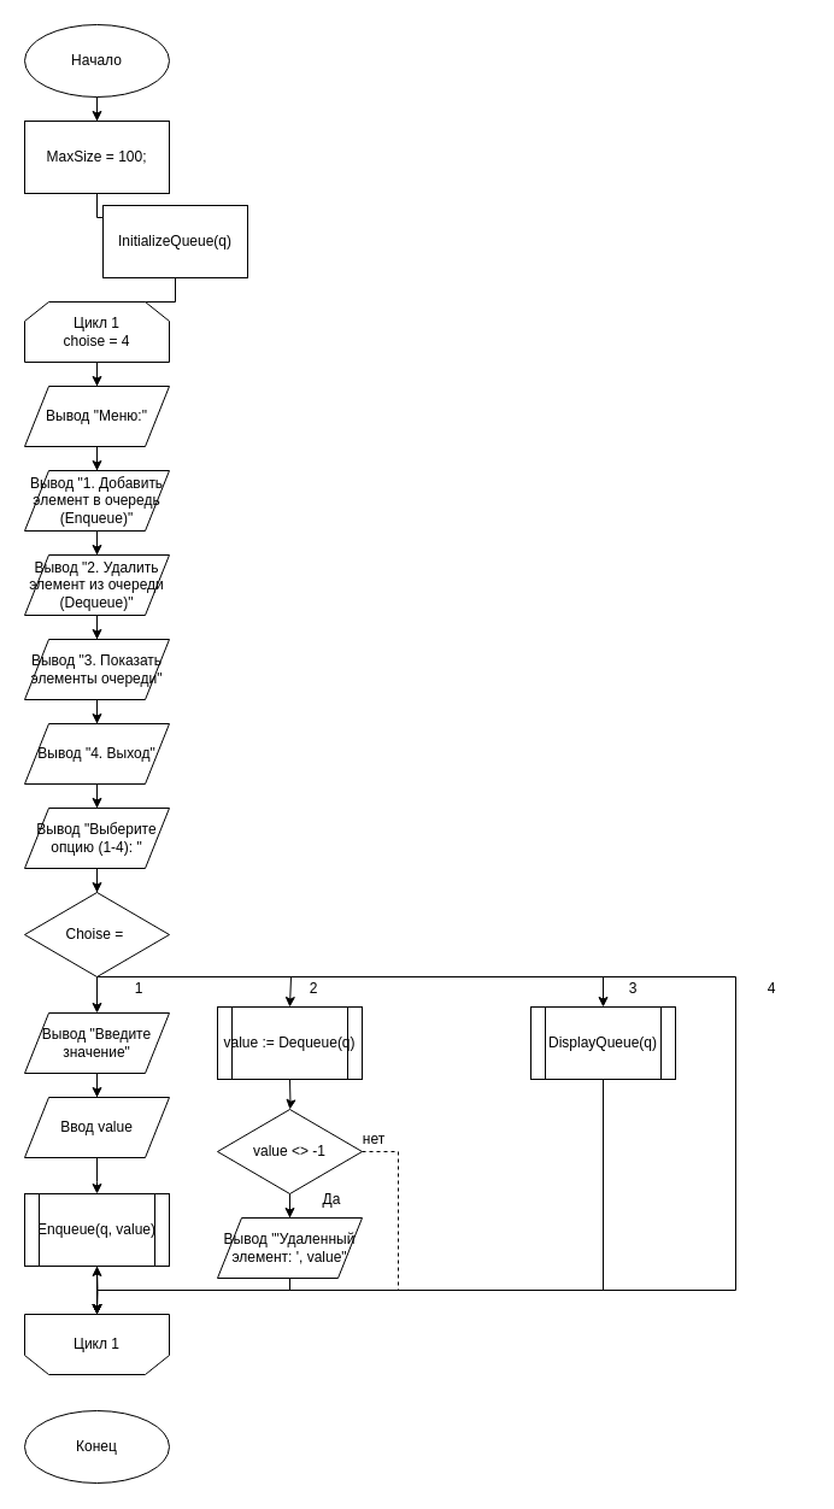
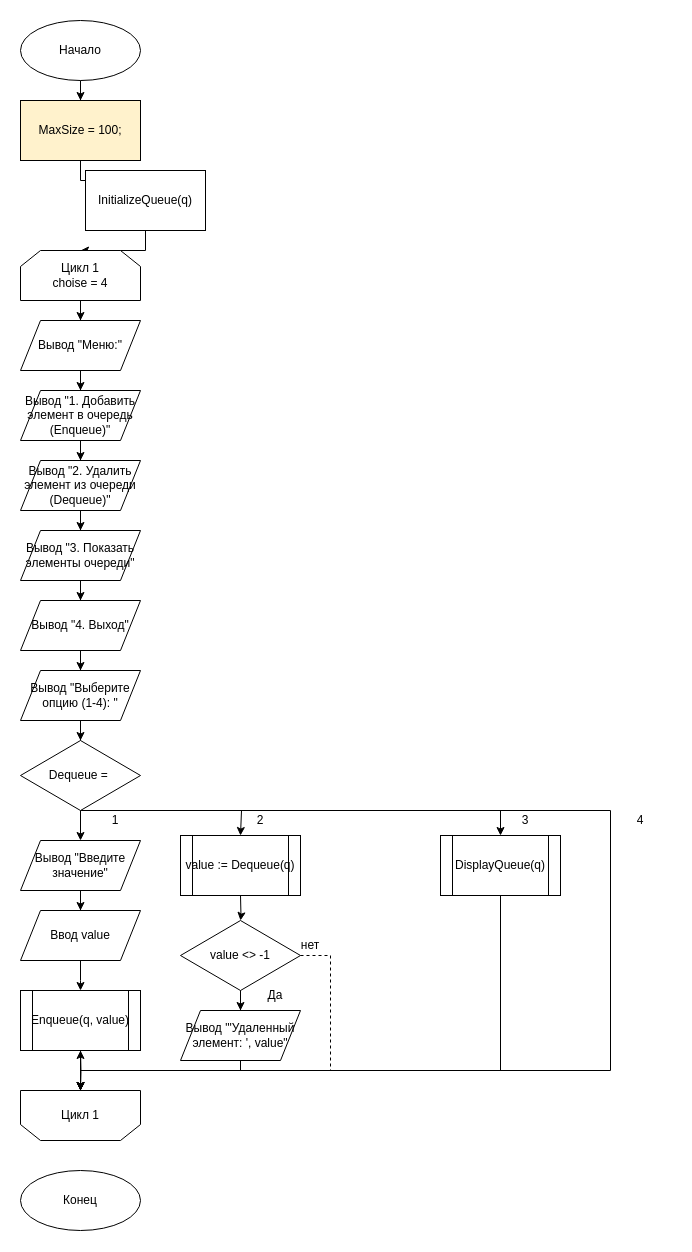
  <mxCell id="0" />
  <mxCell id="1" parent="0" />
  <mxCell id="2" style="edgeStyle=orthogonalEdgeStyle;rounded=0;orthogonalLoop=1;jettySize=auto;html=1;" parent="1" source="3" target="5" edge="1"><mxGeometry relative="1" as="geometry"><mxPoint x="80" y="110" as="targetPoint" /></mxGeometry></mxCell>
  <mxCell id="3" value="Начало" style="ellipse;whiteSpace=wrap;html=1;" parent="1" vertex="1"><mxGeometry x="20" width="120" height="60" as="geometry" y="20" /></mxCell>
  <mxCell id="4" style="edgeStyle=orthogonalEdgeStyle;rounded=0;orthogonalLoop=1;jettySize=auto;html=1;entryX=0.5;entryY=0;entryDx=0;entryDy=0;" parent="1" source="5" target="7" edge="1"><mxGeometry relative="1" as="geometry"><mxPoint x="80" y="180" as="targetPoint" /></mxGeometry></mxCell>
- <mxCell id="5" value="MaxSize = 100;" style="rounded=0;whiteSpace=wrap;html=1;" parent="1" vertex="1"><mxGeometry x="20" y="100" width="120" height="60" as="geometry" /></mxCell>
- <mxCell id="6" style="edgeStyle=orthogonalEdgeStyle;rounded=0;orthogonalLoop=1;jettySize=auto;html=1;entryX=0.5;entryY=0;entryDx=0;entryDy=0;endArrow=none;" parent="1" source="7" target="21" edge="1"><mxGeometry relative="1" as="geometry"><mxPoint x="80" y="270" as="targetPoint" /></mxGeometry></mxCell>
+ <mxCell id="5" value="MaxSize = 100;" style="rounded=0;whiteSpace=wrap;html=1;fillColor=#fff2cc;" parent="1" vertex="1"><mxGeometry x="20" y="100" width="120" height="60" as="geometry" /></mxCell>
+ <mxCell id="6" style="edgeStyle=orthogonalEdgeStyle;rounded=0;orthogonalLoop=1;jettySize=auto;html=1;entryX=0.5;entryY=0;entryDx=0;entryDy=0;" parent="1" source="7" target="21" edge="1"><mxGeometry relative="1" as="geometry"><mxPoint x="80" y="270" as="targetPoint" /></mxGeometry></mxCell>
  <mxCell id="7" value="InitializeQueue(q)" style="rounded=0;whiteSpace=wrap;html=1;" parent="1" vertex="1"><mxGeometry x="85" y="170" width="120" height="60" as="geometry" /></mxCell>
  <mxCell id="8" style="edgeStyle=orthogonalEdgeStyle;rounded=0;orthogonalLoop=1;jettySize=auto;html=1;" parent="1" source="9" target="11" edge="1"><mxGeometry relative="1" as="geometry"><mxPoint x="80" y="330" as="targetPoint" /></mxGeometry></mxCell>
  <mxCell id="9" value="Вывод &quot;Меню:&quot;" style="shape=parallelogram;perimeter=parallelogramPerimeter;whiteSpace=wrap;html=1;fixedSize=1;" parent="1" vertex="1"><mxGeometry x="20" y="320" width="120" height="50" as="geometry" /></mxCell>
  <mxCell id="10" style="edgeStyle=orthogonalEdgeStyle;rounded=0;orthogonalLoop=1;jettySize=auto;html=1;" parent="1" source="11" target="13" edge="1"><mxGeometry relative="1" as="geometry"><mxPoint x="80" y="380" as="targetPoint" /></mxGeometry></mxCell>
  <mxCell id="11" value="Вывод &quot;1. Добавить элемент в очередь (Enqueue)&quot;" style="shape=parallelogram;perimeter=parallelogramPerimeter;whiteSpace=wrap;html=1;fixedSize=1;" parent="1" vertex="1"><mxGeometry x="20" y="390" width="120" height="50" as="geometry" /></mxCell>
  <mxCell id="12" style="edgeStyle=orthogonalEdgeStyle;rounded=0;orthogonalLoop=1;jettySize=auto;html=1;" parent="1" source="13" target="15" edge="1"><mxGeometry relative="1" as="geometry"><mxPoint x="80" y="450" as="targetPoint" /></mxGeometry></mxCell>
  <mxCell id="13" value="Вывод &quot;2. Удалить элемент из очереди (Dequeue)&quot;" style="shape=parallelogram;perimeter=parallelogramPerimeter;whiteSpace=wrap;html=1;fixedSize=1;" parent="1" vertex="1"><mxGeometry x="20" y="460" width="120" height="50" as="geometry" /></mxCell>
  <mxCell id="14" style="edgeStyle=orthogonalEdgeStyle;rounded=0;orthogonalLoop=1;jettySize=auto;html=1;" parent="1" source="15" target="17" edge="1"><mxGeometry relative="1" as="geometry"><mxPoint x="80" y="540" as="targetPoint" /></mxGeometry></mxCell>
  <mxCell id="15" value="Вывод &quot;3. Показать элементы очереди&quot;" style="shape=parallelogram;perimeter=parallelogramPerimeter;whiteSpace=wrap;html=1;fixedSize=1;" parent="1" vertex="1"><mxGeometry x="20" y="530" width="120" height="50" as="geometry" /></mxCell>
  <mxCell id="16" style="edgeStyle=orthogonalEdgeStyle;rounded=0;orthogonalLoop=1;jettySize=auto;html=1;entryX=0.5;entryY=0;entryDx=0;entryDy=0;" parent="1" source="17" target="19" edge="1"><mxGeometry relative="1" as="geometry" /></mxCell>
  <mxCell id="17" value="Вывод &quot;4. Выход&quot;" style="shape=parallelogram;perimeter=parallelogramPerimeter;whiteSpace=wrap;html=1;fixedSize=1;" parent="1" vertex="1"><mxGeometry x="20" y="600" width="120" height="50" as="geometry" /></mxCell>
  <mxCell id="18" style="edgeStyle=orthogonalEdgeStyle;rounded=0;orthogonalLoop=1;jettySize=auto;html=1;entryX=0.5;entryY=0;entryDx=0;entryDy=0;" parent="1" source="19" target="28" edge="1"><mxGeometry relative="1" as="geometry" /></mxCell>
  <mxCell id="19" value="Вывод &quot;Выберите опцию (1-4):&amp;nbsp;&quot;" style="shape=parallelogram;perimeter=parallelogramPerimeter;whiteSpace=wrap;html=1;fixedSize=1;" parent="1" vertex="1"><mxGeometry x="20" y="670" width="120" height="50" as="geometry" /></mxCell>
  <mxCell id="20" style="edgeStyle=orthogonalEdgeStyle;rounded=0;orthogonalLoop=1;jettySize=auto;html=1;" parent="1" source="21" target="9" edge="1"><mxGeometry relative="1" as="geometry" /></mxCell>
  <mxCell id="21" value="Цикл 1&lt;div&gt;сhoise = 4&lt;/div&gt;" style="shape=loopLimit;whiteSpace=wrap;html=1;" parent="1" vertex="1"><mxGeometry x="20" y="250" width="120" height="50" as="geometry" /></mxCell>
  <mxCell id="22" style="edgeStyle=orthogonalEdgeStyle;rounded=0;orthogonalLoop=1;jettySize=auto;html=1;" parent="1" source="23" target="50" edge="1"><mxGeometry relative="1" as="geometry"><mxPoint x="80" y="1170" as="targetPoint" /></mxGeometry></mxCell>
  <mxCell id="23" value="Цикл 1" style="shape=loopLimit;whiteSpace=wrap;html=1;direction=west;" parent="1" vertex="1"><mxGeometry x="20" y="1090" width="120" height="50" as="geometry" /></mxCell>
  <mxCell id="24" style="edgeStyle=orthogonalEdgeStyle;rounded=0;orthogonalLoop=1;jettySize=auto;html=1;" parent="1" source="28" target="30" edge="1"><mxGeometry relative="1" as="geometry"><mxPoint x="80" y="830" as="targetPoint" /></mxGeometry></mxCell>
  <mxCell id="25" style="edgeStyle=orthogonalEdgeStyle;rounded=0;orthogonalLoop=1;jettySize=auto;html=1;entryX=0.5;entryY=0;entryDx=0;entryDy=0;entryPerimeter=0;" parent="1" source="28" edge="1"><mxGeometry relative="1" as="geometry"><mxPoint x="240" y="835" as="targetPoint" /><Array as="points"><mxPoint x="241" y="810" /></Array></mxGeometry></mxCell>
  <mxCell id="26" style="edgeStyle=orthogonalEdgeStyle;rounded=0;orthogonalLoop=1;jettySize=auto;html=1;exitX=0.5;exitY=1;exitDx=0;exitDy=0;entryX=0.5;entryY=0;entryDx=0;entryDy=0;entryPerimeter=0;" parent="1" source="28" edge="1"><mxGeometry relative="1" as="geometry"><mxPoint x="500" y="835" as="targetPoint" /><Array as="points"><mxPoint x="500" y="810" /></Array></mxGeometry></mxCell>
  <mxCell id="27" style="edgeStyle=orthogonalEdgeStyle;rounded=0;orthogonalLoop=1;jettySize=auto;html=1;exitX=0.5;exitY=1;exitDx=0;exitDy=0;entryX=0.5;entryY=1;entryDx=0;entryDy=0;" parent="1" source="28" target="23" edge="1"><mxGeometry relative="1" as="geometry"><mxPoint x="660" y="810" as="targetPoint" /><Array as="points"><mxPoint x="610" y="810" /><mxPoint x="610" y="1070" /><mxPoint x="80" y="1070" /></Array></mxGeometry></mxCell>
- <mxCell id="28" value="Choise =&amp;nbsp;" style="rhombus;whiteSpace=wrap;html=1;" parent="1" vertex="1"><mxGeometry x="20" y="740" width="120" height="70" as="geometry" /></mxCell>
+ <mxCell id="28" value="Dequeue =&amp;nbsp;" style="rhombus;whiteSpace=wrap;html=1;" parent="1" vertex="1"><mxGeometry x="20" y="740" width="120" height="70" as="geometry" /></mxCell>
  <mxCell id="29" style="edgeStyle=orthogonalEdgeStyle;rounded=0;orthogonalLoop=1;jettySize=auto;html=1;entryX=0.5;entryY=0;entryDx=0;entryDy=0;" parent="1" source="30" target="32" edge="1"><mxGeometry relative="1" as="geometry" /></mxCell>
  <mxCell id="30" value="Вывод &quot;Введите значение&quot;" style="shape=parallelogram;perimeter=parallelogramPerimeter;whiteSpace=wrap;html=1;fixedSize=1;" parent="1" vertex="1"><mxGeometry x="20" y="840" width="120" height="50" as="geometry" /></mxCell>
  <mxCell id="31" style="edgeStyle=orthogonalEdgeStyle;rounded=0;orthogonalLoop=1;jettySize=auto;html=1;" parent="1" source="32" edge="1"><mxGeometry relative="1" as="geometry"><mxPoint x="80" y="990" as="targetPoint" /></mxGeometry></mxCell>
  <mxCell id="32" value="Ввод&amp;nbsp;value" style="shape=parallelogram;perimeter=parallelogramPerimeter;whiteSpace=wrap;html=1;fixedSize=1;" parent="1" vertex="1"><mxGeometry x="20" y="910" width="120" height="50" as="geometry" /></mxCell>
  <mxCell id="33" style="edgeStyle=orthogonalEdgeStyle;rounded=0;orthogonalLoop=1;jettySize=auto;html=1;entryX=0.5;entryY=1;entryDx=0;entryDy=0;" parent="1" target="23" edge="1"><mxGeometry relative="1" as="geometry"><mxPoint x="80" y="1050" as="sourcePoint" /></mxGeometry></mxCell>
  <mxCell id="34" value="Конец" style="ellipse;whiteSpace=wrap;html=1;" parent="1" vertex="1"><mxGeometry x="20" y="1170" width="120" height="60" as="geometry" /></mxCell>
  <mxCell id="35" value="1" style="text;html=1;align=center;verticalAlign=middle;whiteSpace=wrap;rounded=0;" parent="1" vertex="1"><mxGeometry x="90" y="805" width="50" height="30" as="geometry" /></mxCell>
  <mxCell id="36" style="edgeStyle=orthogonalEdgeStyle;rounded=0;orthogonalLoop=1;jettySize=auto;html=1;" parent="1" target="39" edge="1"><mxGeometry relative="1" as="geometry"><mxPoint x="240" y="920" as="targetPoint" /><mxPoint x="240" y="895" as="sourcePoint" /></mxGeometry></mxCell>
  <mxCell id="37" style="edgeStyle=orthogonalEdgeStyle;rounded=0;orthogonalLoop=1;jettySize=auto;html=1;" parent="1" source="39" target="43" edge="1"><mxGeometry relative="1" as="geometry"><mxPoint x="240" y="1020" as="targetPoint" /></mxGeometry></mxCell>
  <mxCell id="38" style="edgeStyle=orthogonalEdgeStyle;rounded=0;orthogonalLoop=1;jettySize=auto;html=1;entryX=0.5;entryY=1;entryDx=0;entryDy=0;dashed=1;" parent="1" source="39" target="23" edge="1"><mxGeometry relative="1" as="geometry"><mxPoint x="330" y="1140" as="targetPoint" /><Array as="points"><mxPoint x="330" y="955" /><mxPoint x="330" y="1070" /><mxPoint x="80" y="1070" /></Array></mxGeometry></mxCell>
  <mxCell id="39" value="value &amp;lt;&amp;gt; -1" style="rhombus;whiteSpace=wrap;html=1;" parent="1" vertex="1"><mxGeometry x="180" y="920" width="120" height="70" as="geometry" /></mxCell>
  <mxCell id="40" value="Да" style="text;html=1;align=center;verticalAlign=middle;whiteSpace=wrap;rounded=0;" parent="1" vertex="1"><mxGeometry x="245" y="980" width="60" height="30" as="geometry" /></mxCell>
  <mxCell id="41" value="нет" style="text;html=1;align=center;verticalAlign=middle;whiteSpace=wrap;rounded=0;" parent="1" vertex="1"><mxGeometry x="280" y="930" width="60" height="30" as="geometry" /></mxCell>
  <mxCell id="42" style="edgeStyle=orthogonalEdgeStyle;rounded=0;orthogonalLoop=1;jettySize=auto;html=1;entryX=0.5;entryY=1;entryDx=0;entryDy=0;" parent="1" source="43" target="23" edge="1"><mxGeometry relative="1" as="geometry"><Array as="points"><mxPoint x="240" y="1070" /><mxPoint x="80" y="1070" /></Array></mxGeometry></mxCell>
  <mxCell id="43" value="Вывод &quot;'Удаленный элемент: ', value&quot;" style="shape=parallelogram;perimeter=parallelogramPerimeter;whiteSpace=wrap;html=1;fixedSize=1;" parent="1" vertex="1"><mxGeometry x="180" y="1010" width="120" height="50" as="geometry" /></mxCell>
  <mxCell id="44" style="edgeStyle=orthogonalEdgeStyle;rounded=0;orthogonalLoop=1;jettySize=auto;html=1;entryX=0.5;entryY=1;entryDx=0;entryDy=0;" parent="1" target="23" edge="1"><mxGeometry relative="1" as="geometry"><Array as="points"><mxPoint x="500" y="1070" /><mxPoint x="80" y="1070" /></Array><mxPoint x="500" y="895" as="sourcePoint" /></mxGeometry></mxCell>
  <mxCell id="45" value="2" style="text;html=1;align=center;verticalAlign=middle;whiteSpace=wrap;rounded=0;" parent="1" vertex="1"><mxGeometry x="230" y="805" width="60" height="30" as="geometry" /></mxCell>
  <mxCell id="46" value="3" style="text;html=1;align=center;verticalAlign=middle;whiteSpace=wrap;rounded=0;" parent="1" vertex="1"><mxGeometry x="495" y="805" width="60" height="30" as="geometry" /></mxCell>
  <mxCell id="47" value="4" style="text;html=1;align=center;verticalAlign=middle;whiteSpace=wrap;rounded=0;" parent="1" vertex="1"><mxGeometry x="610" y="805" width="60" height="30" as="geometry" /></mxCell>
  <mxCell id="48" value="&lt;span style=&quot;text-wrap-mode: nowrap;&quot;&gt;value := Dequeue(q)&lt;/span&gt;" style="shape=process;whiteSpace=wrap;html=1;backgroundOutline=1;" vertex="1" parent="1"><mxGeometry x="180" y="835" width="120" height="60" as="geometry" /></mxCell>
  <mxCell id="49" value="&lt;span style=&quot;text-wrap-mode: nowrap;&quot;&gt;DisplayQueue(q)&lt;/span&gt;" style="shape=process;whiteSpace=wrap;html=1;backgroundOutline=1;" vertex="1" parent="1"><mxGeometry x="440" y="835" width="120" height="60" as="geometry" /></mxCell>
  <mxCell id="50" value="&lt;span style=&quot;text-wrap-mode: nowrap;&quot;&gt;Enqueue(q, value)&lt;/span&gt;" style="shape=process;whiteSpace=wrap;html=1;backgroundOutline=1;" vertex="1" parent="1"><mxGeometry x="20" y="990" width="120" height="60" as="geometry" /></mxCell>
